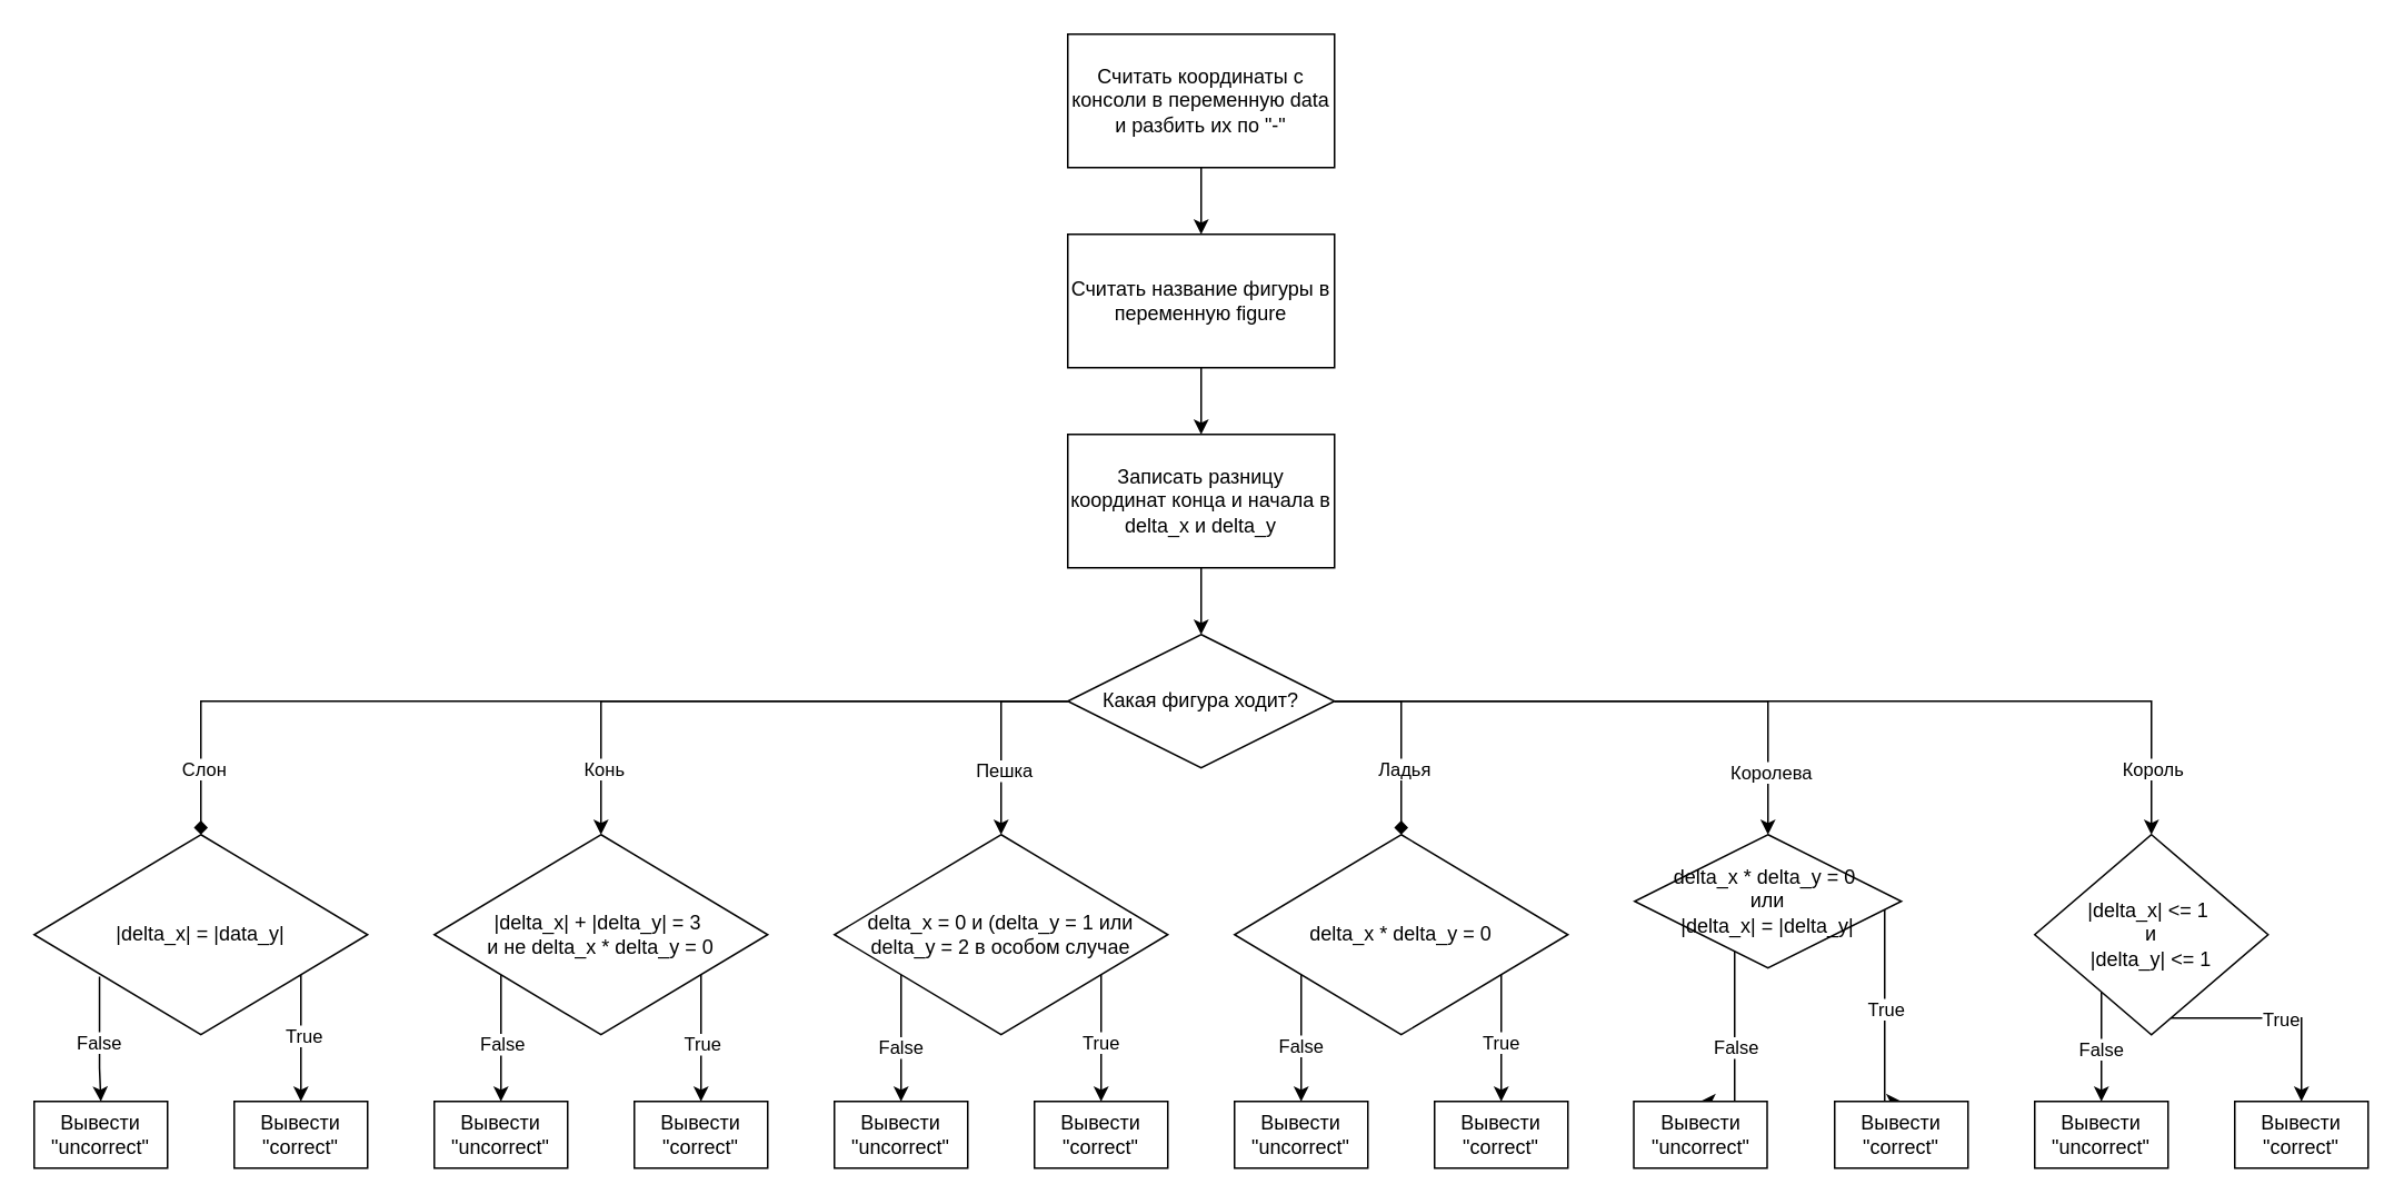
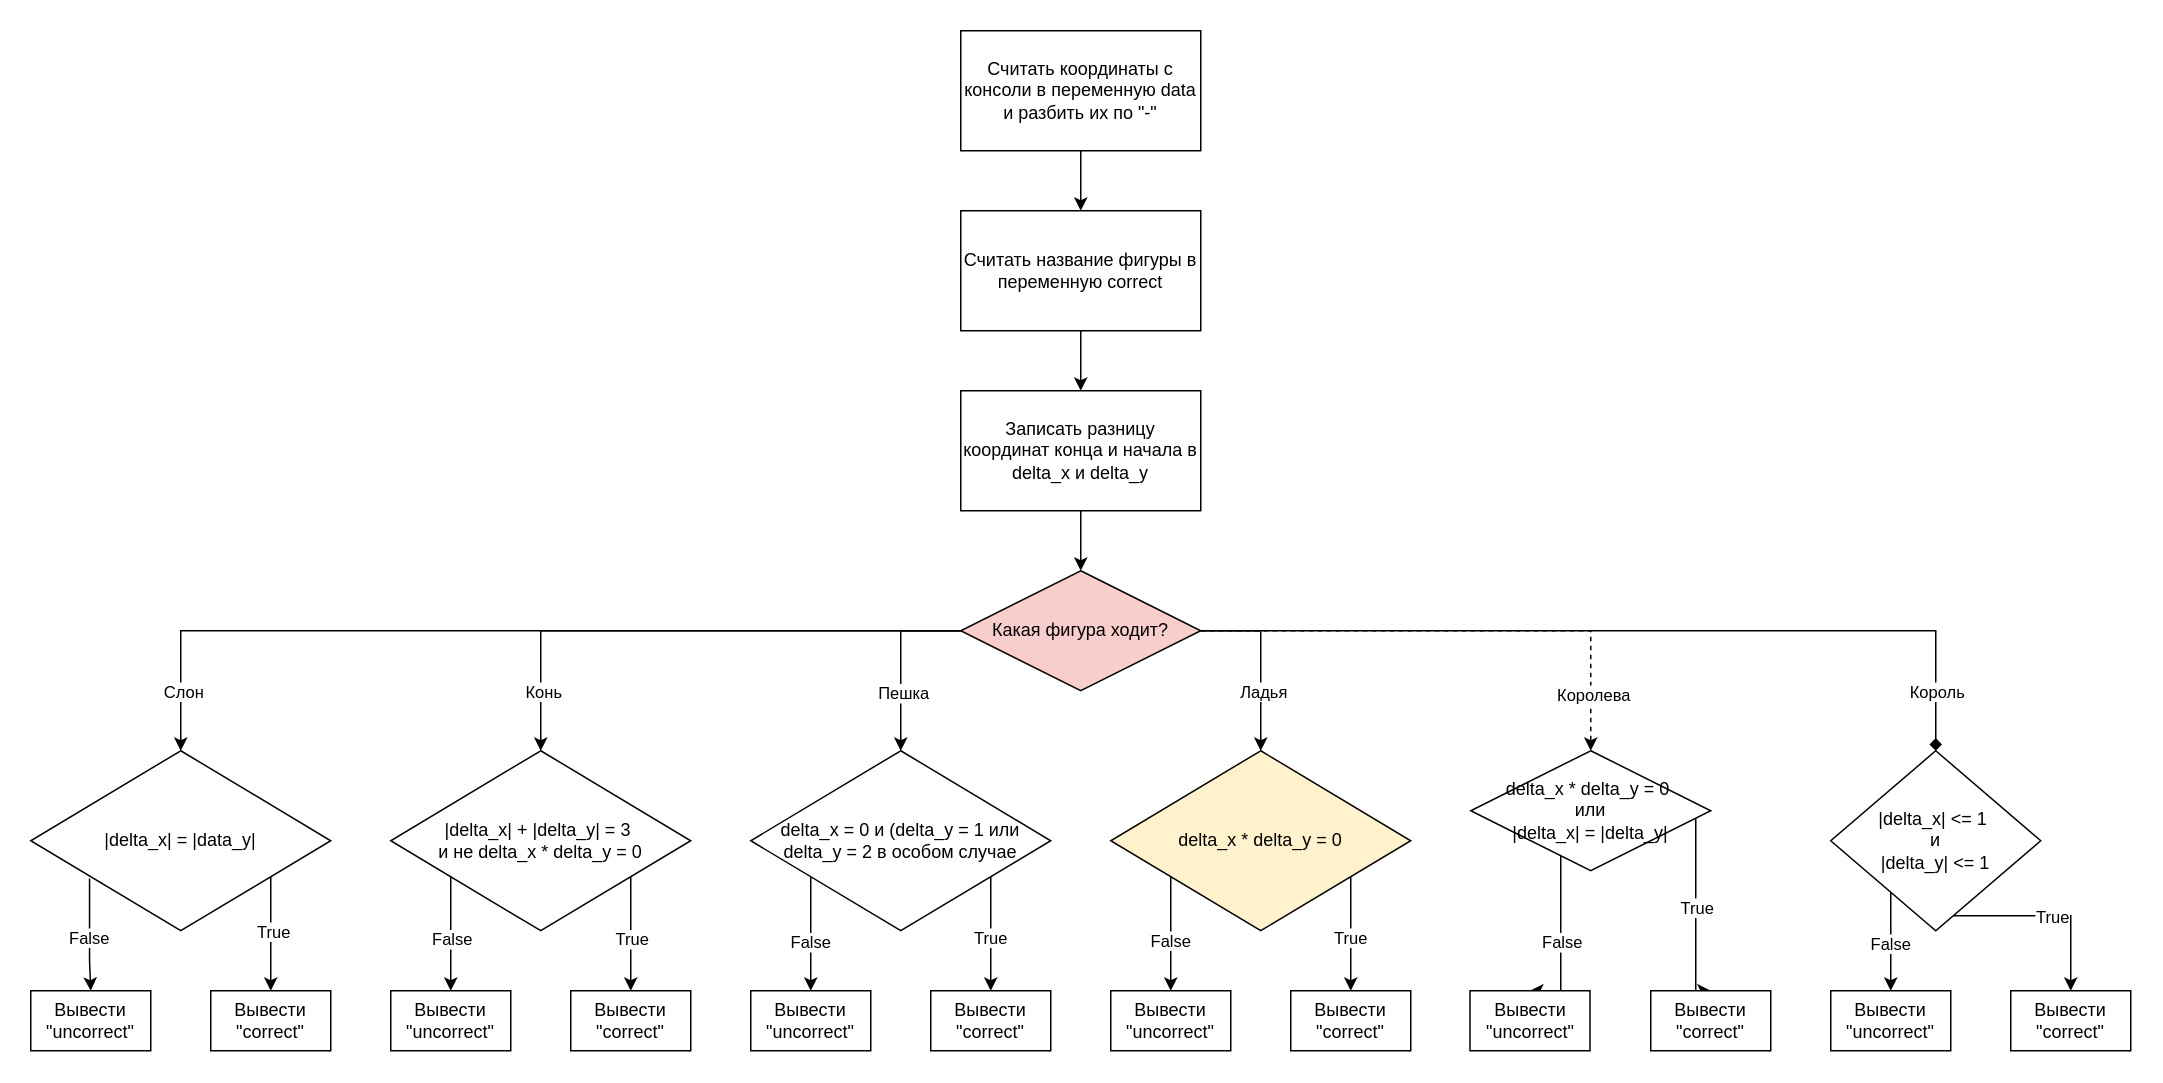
  <mxCell id="0" />
  <mxCell id="1" parent="0" />
  <mxCell id="2" style="edgeStyle=orthogonalEdgeStyle;rounded=0;orthogonalLoop=1;jettySize=auto;html=1;entryX=0.5;entryY=0;entryDx=0;entryDy=0;" edge="1" parent="1" source="3" target="5"><mxGeometry relative="1" as="geometry" /></mxCell>
  <mxCell id="3" value="Считать координаты с консоли в переменную data и разбить их по &quot;-&quot;" style="rounded=0;whiteSpace=wrap;html=1;" vertex="1" parent="1"><mxGeometry x="640" y="20" width="160" height="80" as="geometry" /></mxCell>
  <mxCell id="4" style="edgeStyle=orthogonalEdgeStyle;rounded=0;orthogonalLoop=1;jettySize=auto;html=1;entryX=0.5;entryY=0;entryDx=0;entryDy=0;" edge="1" parent="1" source="5" target="7"><mxGeometry relative="1" as="geometry" /></mxCell>
- <mxCell id="5" value="Считать название фигуры в переменную figure" style="rounded=0;whiteSpace=wrap;html=1;" vertex="1" parent="1"><mxGeometry x="640" y="140" width="160" height="80" as="geometry" /></mxCell>
+ <mxCell id="5" value="Считать название фигуры в переменную correct" style="rounded=0;whiteSpace=wrap;html=1;" vertex="1" parent="1"><mxGeometry x="640" y="140" width="160" height="80" as="geometry" /></mxCell>
  <mxCell id="6" style="edgeStyle=orthogonalEdgeStyle;rounded=0;orthogonalLoop=1;jettySize=auto;html=1;" edge="1" parent="1" source="7" target="20"><mxGeometry relative="1" as="geometry" /></mxCell>
  <mxCell id="7" value="Записать разницу координат конца и начала в delta_x и delta_y" style="rounded=0;whiteSpace=wrap;html=1;" vertex="1" parent="1"><mxGeometry x="640" y="260" width="160" height="80" as="geometry" /></mxCell>
- <mxCell id="8" style="edgeStyle=orthogonalEdgeStyle;rounded=0;orthogonalLoop=1;jettySize=auto;html=1;entryX=0.5;entryY=0;entryDx=0;entryDy=0;endArrow=diamond;" edge="1" parent="1" source="20" target="30"><mxGeometry relative="1" as="geometry"><Array as="points"><mxPoint x="840" y="420" /></Array></mxGeometry></mxCell>
+ <mxCell id="8" style="edgeStyle=orthogonalEdgeStyle;rounded=0;orthogonalLoop=1;jettySize=auto;html=1;entryX=0.5;entryY=0;entryDx=0;entryDy=0;" edge="1" parent="1" source="20" target="30"><mxGeometry relative="1" as="geometry"><Array as="points"><mxPoint x="840" y="420" /></Array></mxGeometry></mxCell>
  <mxCell id="9" value="Ладья" style="edgeLabel;html=1;align=center;verticalAlign=middle;resizable=0;points=[];" vertex="1" connectable="0" parent="8"><mxGeometry x="0.332" y="1" relative="1" as="geometry"><mxPoint as="offset" /></mxGeometry></mxCell>
- <mxCell id="10" style="edgeStyle=orthogonalEdgeStyle;rounded=0;orthogonalLoop=1;jettySize=auto;html=1;entryX=0.5;entryY=0;entryDx=0;entryDy=0;" edge="1" parent="1" source="20" target="43"><mxGeometry relative="1" as="geometry" /></mxCell>
+ <mxCell id="10" style="edgeStyle=orthogonalEdgeStyle;rounded=0;orthogonalLoop=1;jettySize=auto;html=1;entryX=0.5;entryY=0;entryDx=0;entryDy=0;dashed=1;" edge="1" parent="1" source="20" target="43"><mxGeometry relative="1" as="geometry" /></mxCell>
  <mxCell id="11" value="Королева" style="edgeLabel;html=1;align=center;verticalAlign=middle;resizable=0;points=[];" vertex="1" connectable="0" parent="10"><mxGeometry x="0.777" y="1" relative="1" as="geometry"><mxPoint as="offset" /></mxGeometry></mxCell>
- <mxCell id="12" style="edgeStyle=orthogonalEdgeStyle;rounded=0;orthogonalLoop=1;jettySize=auto;html=1;entryX=0.5;entryY=0;entryDx=0;entryDy=0;" edge="1" parent="1" source="20" target="48"><mxGeometry relative="1" as="geometry" /></mxCell>
+ <mxCell id="12" style="edgeStyle=orthogonalEdgeStyle;rounded=0;orthogonalLoop=1;jettySize=auto;html=1;entryX=0.5;entryY=0;entryDx=0;entryDy=0;endArrow=diamond;" edge="1" parent="1" source="20" target="48"><mxGeometry relative="1" as="geometry" /></mxCell>
  <mxCell id="13" value="Король" style="edgeLabel;html=1;align=center;verticalAlign=middle;resizable=0;points=[];" vertex="1" connectable="0" parent="12"><mxGeometry x="0.861" relative="1" as="geometry"><mxPoint as="offset" /></mxGeometry></mxCell>
  <mxCell id="14" style="edgeStyle=orthogonalEdgeStyle;rounded=0;orthogonalLoop=1;jettySize=auto;html=1;entryX=0.5;entryY=0;entryDx=0;entryDy=0;" edge="1" parent="1" source="20" target="25"><mxGeometry relative="1" as="geometry"><Array as="points"><mxPoint x="600" y="420" /></Array></mxGeometry></mxCell>
  <mxCell id="15" value="Пешка" style="edgeLabel;html=1;align=center;verticalAlign=middle;resizable=0;points=[];" vertex="1" connectable="0" parent="14"><mxGeometry x="0.348" y="1" relative="1" as="geometry"><mxPoint as="offset" /></mxGeometry></mxCell>
  <mxCell id="16" style="edgeStyle=orthogonalEdgeStyle;rounded=0;orthogonalLoop=1;jettySize=auto;html=1;entryX=0.5;entryY=0;entryDx=0;entryDy=0;" edge="1" parent="1" source="20" target="35"><mxGeometry relative="1" as="geometry" /></mxCell>
  <mxCell id="17" value="Конь" style="edgeLabel;html=1;align=center;verticalAlign=middle;resizable=0;points=[];" vertex="1" connectable="0" parent="16"><mxGeometry x="0.777" y="1" relative="1" as="geometry"><mxPoint as="offset" /></mxGeometry></mxCell>
- <mxCell id="18" style="edgeStyle=orthogonalEdgeStyle;rounded=0;orthogonalLoop=1;jettySize=auto;html=1;entryX=0.5;entryY=0;entryDx=0;entryDy=0;endArrow=diamond;" edge="1" parent="1" source="20" target="38"><mxGeometry relative="1" as="geometry" /></mxCell>
+ <mxCell id="18" style="edgeStyle=orthogonalEdgeStyle;rounded=0;orthogonalLoop=1;jettySize=auto;html=1;entryX=0.5;entryY=0;entryDx=0;entryDy=0;" edge="1" parent="1" source="20" target="38"><mxGeometry relative="1" as="geometry" /></mxCell>
  <mxCell id="19" value="Слон" style="edgeLabel;html=1;align=center;verticalAlign=middle;resizable=0;points=[];" vertex="1" connectable="0" parent="18"><mxGeometry x="0.866" y="1" relative="1" as="geometry"><mxPoint as="offset" /></mxGeometry></mxCell>
- <mxCell id="20" value="Какая фигура ходит?" style="rhombus;whiteSpace=wrap;html=1;" vertex="1" parent="1"><mxGeometry x="640" y="380" width="160" height="80" as="geometry" /></mxCell>
+ <mxCell id="20" value="Какая фигура ходит?" style="rhombus;whiteSpace=wrap;html=1;fillColor=#f8cecc;" vertex="1" parent="1"><mxGeometry x="640" y="380" width="160" height="80" as="geometry" /></mxCell>
  <mxCell id="21" style="edgeStyle=orthogonalEdgeStyle;rounded=0;orthogonalLoop=1;jettySize=auto;html=1;entryX=0.5;entryY=0;entryDx=0;entryDy=0;" edge="1" parent="1" source="25" target="56"><mxGeometry relative="1" as="geometry"><Array as="points"><mxPoint x="540" y="610" /><mxPoint x="540" y="610" /></Array></mxGeometry></mxCell>
  <mxCell id="22" value="False" style="edgeLabel;html=1;align=center;verticalAlign=middle;resizable=0;points=[];" vertex="1" connectable="0" parent="21"><mxGeometry x="0.121" y="-1" relative="1" as="geometry"><mxPoint as="offset" /></mxGeometry></mxCell>
  <mxCell id="23" style="edgeStyle=orthogonalEdgeStyle;rounded=0;orthogonalLoop=1;jettySize=auto;html=1;entryX=0.5;entryY=0;entryDx=0;entryDy=0;" edge="1" parent="1" source="25" target="55"><mxGeometry relative="1" as="geometry"><Array as="points"><mxPoint x="650" y="620" /><mxPoint x="650" y="620" /></Array></mxGeometry></mxCell>
  <mxCell id="24" value="True" style="edgeLabel;html=1;align=center;verticalAlign=middle;resizable=0;points=[];" vertex="1" connectable="0" parent="23"><mxGeometry x="0.062" y="-1" relative="1" as="geometry"><mxPoint as="offset" /></mxGeometry></mxCell>
  <mxCell id="25" value="delta_x = 0 и (delta_y = 1 или delta_y = 2 в особом случае" style="rhombus;whiteSpace=wrap;html=1;" vertex="1" parent="1"><mxGeometry x="500" y="500" width="200" height="120" as="geometry" /></mxCell>
  <mxCell id="26" style="edgeStyle=orthogonalEdgeStyle;rounded=0;orthogonalLoop=1;jettySize=auto;html=1;entryX=0.5;entryY=0;entryDx=0;entryDy=0;" edge="1" parent="1" source="30" target="58"><mxGeometry relative="1" as="geometry"><Array as="points"><mxPoint x="790" y="610" /><mxPoint x="790" y="610" /></Array></mxGeometry></mxCell>
  <mxCell id="27" value="False" style="edgeLabel;html=1;align=center;verticalAlign=middle;resizable=0;points=[];" vertex="1" connectable="0" parent="26"><mxGeometry x="0.101" y="-1" relative="1" as="geometry"><mxPoint as="offset" /></mxGeometry></mxCell>
  <mxCell id="28" style="edgeStyle=orthogonalEdgeStyle;rounded=0;orthogonalLoop=1;jettySize=auto;html=1;entryX=0.5;entryY=0;entryDx=0;entryDy=0;" edge="1" parent="1" source="30" target="57"><mxGeometry relative="1" as="geometry"><Array as="points"><mxPoint x="890" y="610" /><mxPoint x="890" y="610" /></Array></mxGeometry></mxCell>
  <mxCell id="29" value="True" style="edgeLabel;html=1;align=center;verticalAlign=middle;resizable=0;points=[];" vertex="1" connectable="0" parent="28"><mxGeometry x="0.062" y="-1" relative="1" as="geometry"><mxPoint as="offset" /></mxGeometry></mxCell>
- <mxCell id="30" value="delta_x * delta_y = 0" style="rhombus;whiteSpace=wrap;html=1;" vertex="1" parent="1"><mxGeometry x="740" y="500" width="200" height="120" as="geometry" /></mxCell>
+ <mxCell id="30" value="delta_x * delta_y = 0" style="rhombus;whiteSpace=wrap;html=1;fillColor=#fff2cc;" vertex="1" parent="1"><mxGeometry x="740" y="500" width="200" height="120" as="geometry" /></mxCell>
  <mxCell id="31" style="edgeStyle=orthogonalEdgeStyle;rounded=0;orthogonalLoop=1;jettySize=auto;html=1;entryX=0.5;entryY=0;entryDx=0;entryDy=0;" edge="1" parent="1" source="35" target="53"><mxGeometry relative="1" as="geometry"><Array as="points"><mxPoint x="410" y="580" /><mxPoint x="410" y="580" /></Array></mxGeometry></mxCell>
  <mxCell id="32" value="True" style="edgeLabel;html=1;align=center;verticalAlign=middle;resizable=0;points=[];" vertex="1" connectable="0" parent="31"><mxGeometry x="0.082" relative="1" as="geometry"><mxPoint as="offset" /></mxGeometry></mxCell>
  <mxCell id="33" style="edgeStyle=orthogonalEdgeStyle;rounded=0;orthogonalLoop=1;jettySize=auto;html=1;entryX=0.5;entryY=0;entryDx=0;entryDy=0;" edge="1" parent="1" source="35" target="54"><mxGeometry relative="1" as="geometry"><Array as="points"><mxPoint x="300" y="590" /><mxPoint x="300" y="590" /></Array></mxGeometry></mxCell>
  <mxCell id="34" value="False" style="edgeLabel;html=1;align=center;verticalAlign=middle;resizable=0;points=[];" vertex="1" connectable="0" parent="33"><mxGeometry x="0.082" relative="1" as="geometry"><mxPoint as="offset" /></mxGeometry></mxCell>
  <mxCell id="35" value="|delta_x| + |delta_y| = 3&amp;nbsp;&lt;div&gt;и не&lt;span style=&quot;background-color: initial;&quot;&gt;&amp;nbsp;&lt;/span&gt;delta_x * delta_y = 0&lt;/div&gt;" style="rhombus;whiteSpace=wrap;html=1;" vertex="1" parent="1"><mxGeometry x="260" y="500" width="200" height="120" as="geometry" /></mxCell>
  <mxCell id="36" style="edgeStyle=orthogonalEdgeStyle;rounded=0;orthogonalLoop=1;jettySize=auto;html=1;entryX=0.5;entryY=0;entryDx=0;entryDy=0;exitX=0.787;exitY=0.704;exitDx=0;exitDy=0;exitPerimeter=0;" edge="1" parent="1" source="38" target="49"><mxGeometry relative="1" as="geometry"><Array as="points"><mxPoint x="180" y="584" /></Array></mxGeometry></mxCell>
  <mxCell id="37" value="True" style="edgeLabel;html=1;align=center;verticalAlign=middle;resizable=0;points=[];" vertex="1" connectable="0" parent="36"><mxGeometry x="-0.007" y="1" relative="1" as="geometry"><mxPoint as="offset" /></mxGeometry></mxCell>
  <mxCell id="38" value="|delta_x| = |data_y|" style="rhombus;whiteSpace=wrap;html=1;" vertex="1" parent="1"><mxGeometry x="20" y="500" width="200" height="120" as="geometry" /></mxCell>
  <mxCell id="39" style="edgeStyle=orthogonalEdgeStyle;rounded=0;orthogonalLoop=1;jettySize=auto;html=1;entryX=0.5;entryY=0;entryDx=0;entryDy=0;" edge="1" parent="1" source="43" target="59"><mxGeometry relative="1" as="geometry"><Array as="points"><mxPoint x="1130" y="610" /><mxPoint x="1130" y="610" /></Array></mxGeometry></mxCell>
  <mxCell id="40" value="True" style="edgeLabel;html=1;align=center;verticalAlign=middle;resizable=0;points=[];" vertex="1" connectable="0" parent="39"><mxGeometry x="-0.055" relative="1" as="geometry"><mxPoint as="offset" /></mxGeometry></mxCell>
  <mxCell id="41" style="edgeStyle=orthogonalEdgeStyle;rounded=0;orthogonalLoop=1;jettySize=auto;html=1;entryX=0.5;entryY=0;entryDx=0;entryDy=0;" edge="1" parent="1" source="43" target="60"><mxGeometry relative="1" as="geometry"><Array as="points"><mxPoint x="1040" y="610" /><mxPoint x="1040" y="610" /></Array></mxGeometry></mxCell>
  <mxCell id="42" value="False" style="edgeLabel;html=1;align=center;verticalAlign=middle;resizable=0;points=[];" vertex="1" connectable="0" parent="41"><mxGeometry x="0.027" relative="1" as="geometry"><mxPoint as="offset" /></mxGeometry></mxCell>
  <mxCell id="43" value="delta_x * delta_y = 0&amp;nbsp;&lt;div&gt;или&lt;div&gt;|delta_x| = |delta_y|&lt;br&gt;&lt;/div&gt;&lt;/div&gt;" style="rhombus;whiteSpace=wrap;html=1;" vertex="1" parent="1"><mxGeometry x="980" y="500" width="160" height="80" as="geometry" /></mxCell>
  <mxCell id="44" style="edgeStyle=orthogonalEdgeStyle;rounded=0;orthogonalLoop=1;jettySize=auto;html=1;entryX=0.5;entryY=0;entryDx=0;entryDy=0;" edge="1" parent="1" source="48" target="62"><mxGeometry relative="1" as="geometry"><Array as="points"><mxPoint x="1260" y="610" /><mxPoint x="1260" y="610" /></Array></mxGeometry></mxCell>
  <mxCell id="45" value="False" style="edgeLabel;html=1;align=center;verticalAlign=middle;resizable=0;points=[];" vertex="1" connectable="0" parent="44"><mxGeometry x="0.043" y="-1" relative="1" as="geometry"><mxPoint as="offset" /></mxGeometry></mxCell>
  <mxCell id="46" style="edgeStyle=orthogonalEdgeStyle;rounded=0;orthogonalLoop=1;jettySize=auto;html=1;entryX=0.5;entryY=0;entryDx=0;entryDy=0;" edge="1" parent="1" source="48" target="61"><mxGeometry relative="1" as="geometry"><Array as="points"><mxPoint x="1370" y="610" /><mxPoint x="1370" y="610" /></Array></mxGeometry></mxCell>
  <mxCell id="47" value="True" style="edgeLabel;html=1;align=center;verticalAlign=middle;resizable=0;points=[];" vertex="1" connectable="0" parent="46"><mxGeometry x="0.023" relative="1" as="geometry"><mxPoint as="offset" /></mxGeometry></mxCell>
  <mxCell id="48" value="|delta_x| &amp;lt;= 1&amp;nbsp;&lt;div&gt;и&lt;div&gt;|delta_y| &amp;lt;= 1&lt;/div&gt;&lt;/div&gt;" style="rhombus;whiteSpace=wrap;html=1;" vertex="1" parent="1"><mxGeometry x="1220" y="500" width="140" height="120" as="geometry" /></mxCell>
  <mxCell id="49" value="Вывести &quot;correct&quot;" style="rounded=0;whiteSpace=wrap;html=1;" vertex="1" parent="1"><mxGeometry x="140" y="660" width="80" height="40" as="geometry" /></mxCell>
  <mxCell id="50" value="Вывести &quot;uncorrect&quot;" style="rounded=0;whiteSpace=wrap;html=1;" vertex="1" parent="1"><mxGeometry x="20" y="660" width="80" height="40" as="geometry" /></mxCell>
  <mxCell id="51" style="edgeStyle=orthogonalEdgeStyle;rounded=0;orthogonalLoop=1;jettySize=auto;html=1;entryX=0.5;entryY=0;entryDx=0;entryDy=0;exitX=0.196;exitY=0.71;exitDx=0;exitDy=0;exitPerimeter=0;" edge="1" parent="1" source="38" target="50"><mxGeometry relative="1" as="geometry"><mxPoint x="59.57" y="584" as="sourcePoint" /><mxPoint x="59.57" y="660" as="targetPoint" /><Array as="points" /></mxGeometry></mxCell>
  <mxCell id="52" value="False" style="edgeLabel;html=1;align=center;verticalAlign=middle;resizable=0;points=[];" vertex="1" connectable="0" parent="51"><mxGeometry x="0.036" y="-1" relative="1" as="geometry"><mxPoint as="offset" /></mxGeometry></mxCell>
  <mxCell id="53" value="Вывести &quot;correct&quot;" style="rounded=0;whiteSpace=wrap;html=1;" vertex="1" parent="1"><mxGeometry x="380" y="660" width="80" height="40" as="geometry" /></mxCell>
  <mxCell id="54" value="Вывести &quot;uncorrect&quot;" style="rounded=0;whiteSpace=wrap;html=1;" vertex="1" parent="1"><mxGeometry x="260" y="660" width="80" height="40" as="geometry" /></mxCell>
  <mxCell id="55" value="Вывести &quot;correct&quot;" style="rounded=0;whiteSpace=wrap;html=1;" vertex="1" parent="1"><mxGeometry x="620" y="660" width="80" height="40" as="geometry" /></mxCell>
  <mxCell id="56" value="Вывести &quot;uncorrect&quot;" style="rounded=0;whiteSpace=wrap;html=1;" vertex="1" parent="1"><mxGeometry x="500" y="660" width="80" height="40" as="geometry" /></mxCell>
  <mxCell id="57" value="Вывести &quot;correct&quot;" style="rounded=0;whiteSpace=wrap;html=1;" vertex="1" parent="1"><mxGeometry x="860" y="660" width="80" height="40" as="geometry" /></mxCell>
  <mxCell id="58" value="Вывести &quot;uncorrect&quot;" style="rounded=0;whiteSpace=wrap;html=1;" vertex="1" parent="1"><mxGeometry x="740" y="660" width="80" height="40" as="geometry" /></mxCell>
  <mxCell id="59" value="Вывести &quot;correct&quot;" style="rounded=0;whiteSpace=wrap;html=1;" vertex="1" parent="1"><mxGeometry x="1100" y="660" width="80" height="40" as="geometry" /></mxCell>
  <mxCell id="60" value="Вывести &quot;uncorrect&quot;" style="rounded=0;whiteSpace=wrap;html=1;" vertex="1" parent="1"><mxGeometry x="979.5" y="660" width="80" height="40" as="geometry" /></mxCell>
  <mxCell id="61" value="Вывести &quot;correct&quot;" style="rounded=0;whiteSpace=wrap;html=1;" vertex="1" parent="1"><mxGeometry x="1340" y="660" width="80" height="40" as="geometry" /></mxCell>
  <mxCell id="62" value="Вывести &quot;uncorrect&quot;" style="rounded=0;whiteSpace=wrap;html=1;" vertex="1" parent="1"><mxGeometry x="1220" y="660" width="80" height="40" as="geometry" /></mxCell>
